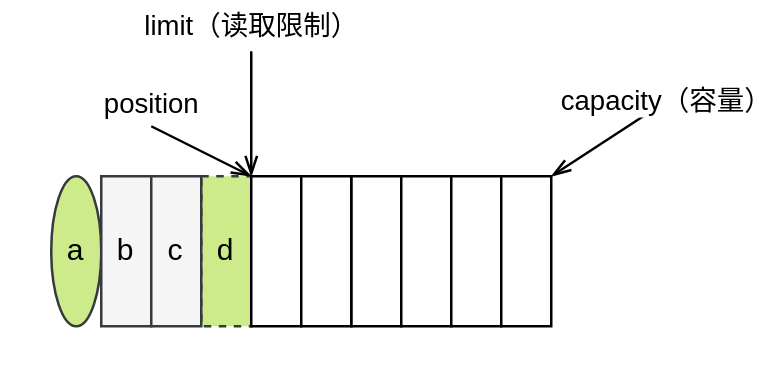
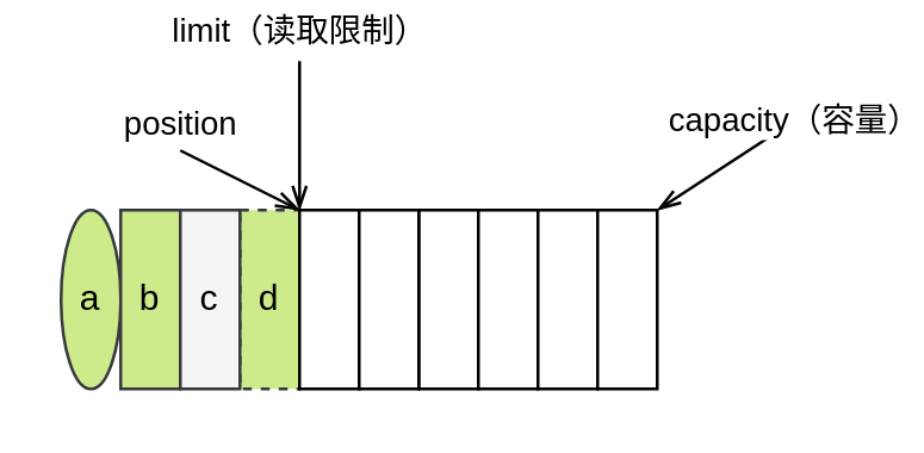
  <mxCell id="0" />
  <mxCell id="1" parent="0" />
  <mxCell id="2" value="a" style="ellipse;whiteSpace=wrap;html=1;fillColor=#cdeb8b;strokeColor=#36393d;" vertex="1" parent="1"><mxGeometry x="20" y="70" width="20" height="60" as="geometry" /></mxCell>
- <mxCell id="3" value="b" style="rounded=0;whiteSpace=wrap;html=1;fillColor=#f5f5f5;strokeColor=#36393d;" vertex="1" parent="1"><mxGeometry x="40" y="70" width="20" height="60" as="geometry" /></mxCell>
+ <mxCell id="3" value="b" style="rounded=0;whiteSpace=wrap;html=1;fillColor=#cdeb8b;strokeColor=#36393d;" vertex="1" parent="1"><mxGeometry x="40" y="70" width="20" height="60" as="geometry" /></mxCell>
  <mxCell id="4" value="d" style="rounded=0;whiteSpace=wrap;html=1;fillColor=#cdeb8b;strokeColor=#36393d;dashed=1;" vertex="1" parent="1"><mxGeometry x="80" y="70" width="20" height="60" as="geometry" /></mxCell>
  <mxCell id="5" value="c" style="rounded=0;whiteSpace=wrap;html=1;fillColor=#f5f5f5;strokeColor=#36393d;" vertex="1" parent="1"><mxGeometry x="60" y="70" width="20" height="60" as="geometry" /></mxCell>
  <mxCell id="6" value="" style="rounded=0;whiteSpace=wrap;html=1;" vertex="1" parent="1"><mxGeometry x="100" y="70" width="20" height="60" as="geometry" /></mxCell>
  <mxCell id="7" value="" style="rounded=0;whiteSpace=wrap;html=1;" vertex="1" parent="1"><mxGeometry x="140" y="70" width="20" height="60" as="geometry" /></mxCell>
  <mxCell id="8" value="" style="rounded=0;whiteSpace=wrap;html=1;" vertex="1" parent="1"><mxGeometry x="120" y="70" width="20" height="60" as="geometry" /></mxCell>
  <mxCell id="9" value="" style="rounded=0;whiteSpace=wrap;html=1;" vertex="1" parent="1"><mxGeometry x="160" y="70" width="20" height="60" as="geometry" /></mxCell>
  <mxCell id="10" value="" style="rounded=0;whiteSpace=wrap;html=1;" vertex="1" parent="1"><mxGeometry x="180" y="70" width="20" height="60" as="geometry" /></mxCell>
  <mxCell id="11" value="" style="rounded=0;whiteSpace=wrap;html=1;" vertex="1" parent="1"><mxGeometry x="200" y="70" width="20" height="60" as="geometry" /></mxCell>
  <mxCell id="12" value="position" style="endArrow=openThin;html=1;entryX=0;entryY=0;entryDx=0;entryDy=0;endFill=0;labelPosition=center;verticalLabelPosition=middle;align=center;verticalAlign=bottom;" edge="1" parent="1" target="6"><mxGeometry x="-1" width="50" height="50" relative="1" as="geometry"><mxPoint x="60" y="50" as="sourcePoint" /><mxPoint x="146" y="330" as="targetPoint" /><mxPoint as="offset" /></mxGeometry></mxCell>
  <mxCell id="13" value="limit（读取限制）" style="endArrow=openThin;html=1;entryX=0;entryY=0;entryDx=0;entryDy=0;endFill=0;" edge="1" parent="1" target="6"><mxGeometry x="-1" y="-10" width="50" height="50" relative="1" as="geometry"><mxPoint x="100" y="20" as="sourcePoint" /><mxPoint x="30" y="80" as="targetPoint" /><mxPoint x="10" y="-10" as="offset" /></mxGeometry></mxCell>
  <mxCell id="14" value="capacity（容量）" style="endArrow=openThin;html=1;entryX=1;entryY=0;entryDx=0;entryDy=0;endFill=0;" edge="1" parent="1"><mxGeometry x="-1" width="50" height="50" relative="1" as="geometry"><mxPoint x="266" y="40" as="sourcePoint" /><mxPoint x="220" y="70" as="targetPoint" /><mxPoint as="offset" /></mxGeometry></mxCell>
